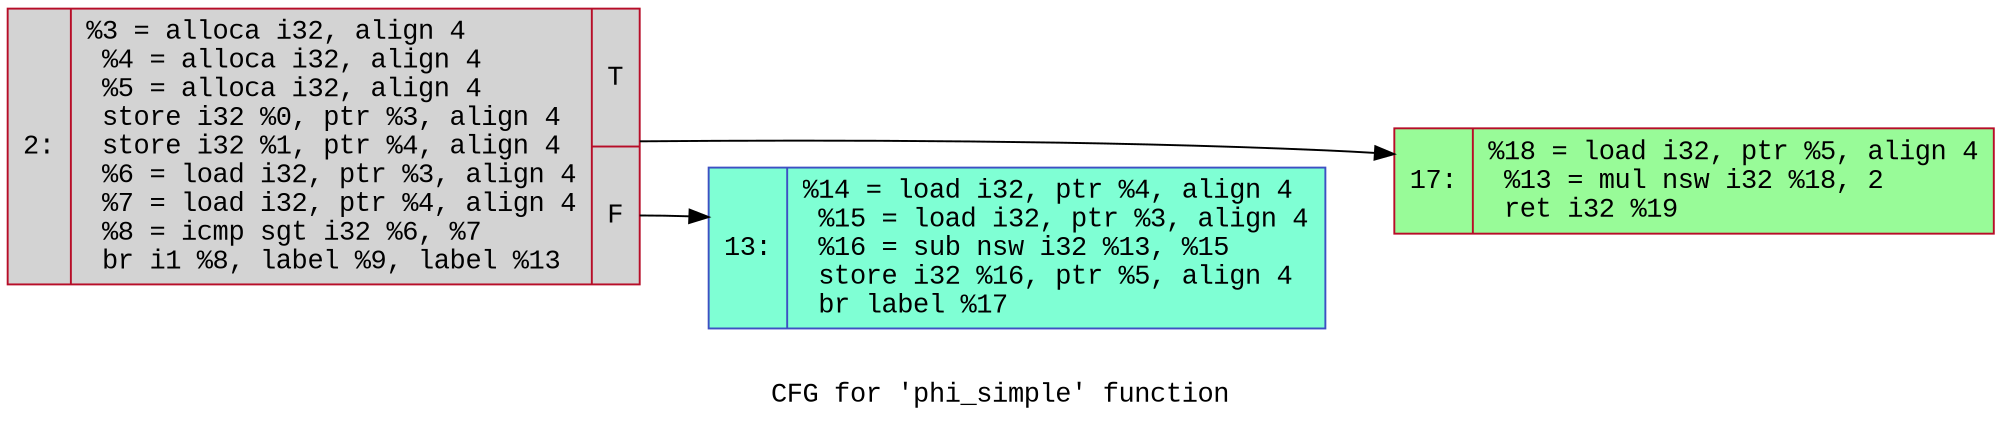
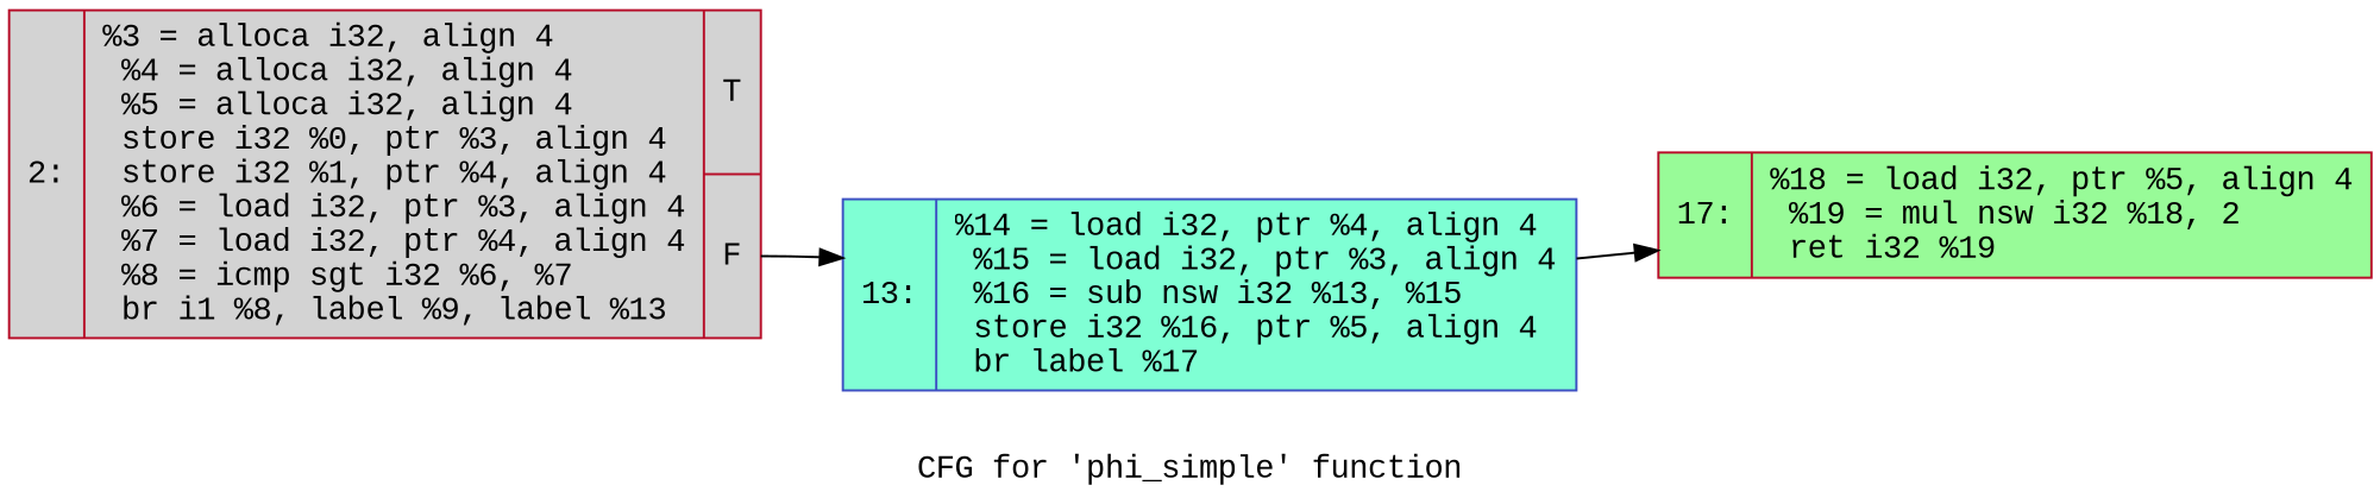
  digraph {
    fontname="Liberation Mono"
    label="CFG for 'phi_simple' function"
    rankdir=LR
    node [color="#b70d28ff" fontname="Liberation Mono" shape=record style=filled]
    edge [fontname="Liberation Mono"]
    n1 [fillcolor=lightgrey label="{2:\l|  %3 = alloca i32, align 4\l  %4 = alloca i32, align 4\l  %5 = alloca i32, align 4\l  store i32 %0, ptr %3, align 4\l  store i32 %1, ptr %4, align 4\l  %6 = load i32, ptr %3, align 4\l  %7 = load i32, ptr %4, align 4\l  %8 = icmp sgt i32 %6, %7\l  br i1 %8, label %9, label %13\l|{<s0>T|<s1>F}}"]
    n2 [color="#3d50c3ff" fillcolor=aquamarine label="{13:\l|  %14 = load i32, ptr %4, align 4\l  %15 = load i32, ptr %3, align 4\l  %16 = sub nsw i32 %13, %15\l  store i32 %16, ptr %5, align 4\l  br label %17\l}"]
-   n3 [fillcolor=palegreen label="{17:\l|  %18 = load i32, ptr %5, align 4\l  %13 = mul nsw i32 %18, 2\l  ret i32 %19\l}"]
+   n3 [fillcolor=palegreen label="{17:\l|  %18 = load i32, ptr %5, align 4\l  %19 = mul nsw i32 %18, 2\l  ret i32 %19\l}"]
    n1 -> n2 [tailport=s1]
-   n1 -> n3
+   n2 -> n3
  }
